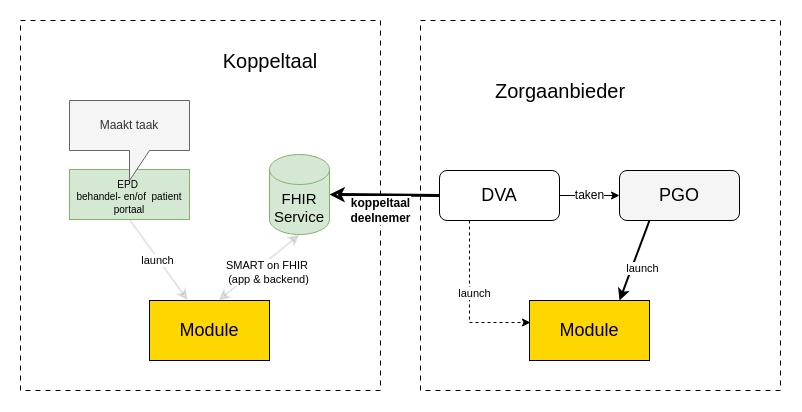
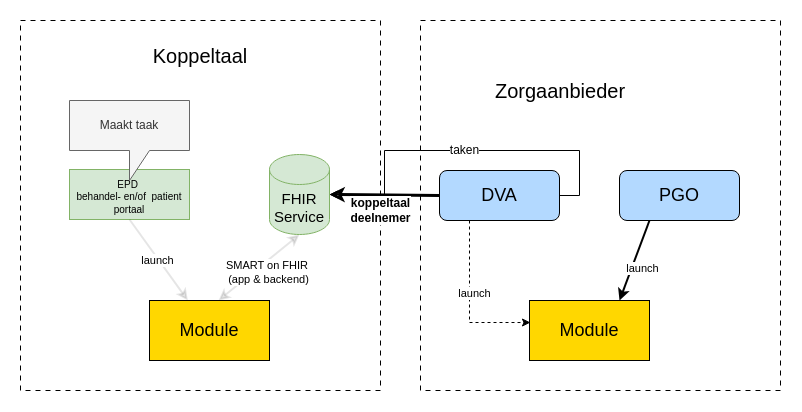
  <mxCell id="0" />
  <mxCell id="1" parent="0" />
  <mxCell id="2" value="" style="rounded=0;whiteSpace=wrap;html=1;dashed=1;dashPattern=5 5;fillColor=none;strokeColor=#000000;" parent="1" vertex="1"><mxGeometry x="20" y="20" width="360" height="370" as="geometry" /></mxCell>
  <mxCell id="3" value="" style="rounded=0;whiteSpace=wrap;html=1;dashed=1;dashPattern=5 5;fillColor=none;strokeColor=#000000;" parent="1" vertex="1"><mxGeometry x="420" y="20" width="360" height="370" as="geometry" /></mxCell>
- <mxCell id="4" value="Koppeltaal" style="text;html=1;strokeColor=none;fillColor=none;align=center;verticalAlign=middle;whiteSpace=wrap;rounded=0;fontSize=20;fontStyle=0;" parent="1" vertex="1"><mxGeometry x="210" y="45" width="120" height="30" as="geometry" /></mxCell>
+ <mxCell id="4" value="Koppeltaal" style="text;html=1;strokeColor=none;fillColor=none;align=center;verticalAlign=middle;whiteSpace=wrap;rounded=0;fontSize=20;fontStyle=0;" parent="1" vertex="1"><mxGeometry x="140" y="40" width="120" height="30" as="geometry" /></mxCell>
  <mxCell id="5" value="Zorgaanbieder" style="text;html=1;strokeColor=none;fillColor=none;align=center;verticalAlign=middle;whiteSpace=wrap;rounded=0;fontSize=20;fontStyle=0;" parent="1" vertex="1"><mxGeometry x="500" y="75" width="120" height="30" as="geometry" /></mxCell>
  <mxCell id="6" value="taken" style="edgeStyle=orthogonalEdgeStyle;rounded=0;orthogonalLoop=1;jettySize=auto;html=1;exitX=1;exitY=0.5;exitDx=0;exitDy=0;entryX=0;entryY=0.5;entryDx=0;entryDy=0;strokeColor=#000000;fontSize=12;" parent="1" edge="1"><mxGeometry relative="1" as="geometry"><mxPoint x="620" y="195" as="targetPoint" /></mxGeometry></mxCell>
- <mxCell id="7" value="DVA" style="rounded=1;whiteSpace=wrap;html=1;fillColor=#ffffff;strokeColor=#000000;fontSize=18;arcSize=15;" parent="1" vertex="1"><mxGeometry x="439" y="170" width="120" height="50" as="geometry" /></mxCell>
- <mxCell id="8" value="PGO" style="rounded=1;whiteSpace=wrap;html=1;fillColor=#f5f5f5;strokeColor=#000000;fontSize=18;arcSize=15;" parent="1" vertex="1"><mxGeometry x="619" y="170" width="120" height="50" as="geometry" /></mxCell>
+ <mxCell id="7" value="DVA" style="rounded=1;whiteSpace=wrap;html=1;fillColor=#B3D9FF;strokeColor=#000000;fontSize=18;arcSize=15;" parent="1" vertex="1"><mxGeometry x="439" y="170" width="120" height="50" as="geometry" /></mxCell>
+ <mxCell id="8" value="PGO" style="rounded=1;whiteSpace=wrap;html=1;fillColor=#B3D9FF;strokeColor=#000000;fontSize=18;arcSize=15;" parent="1" vertex="1"><mxGeometry x="619" y="170" width="120" height="50" as="geometry" /></mxCell>
  <mxCell id="9" value="Module" style="rounded=0;whiteSpace=wrap;html=1;fillColor=#FFD700;strokeColor=#000000;fontSize=18;" parent="1" vertex="1"><mxGeometry x="529" y="300" width="120" height="60" as="geometry" /></mxCell>
  <mxCell id="10" value="&lt;b&gt;koppeltaal&lt;/b&gt;&lt;div&gt;&lt;b&gt;deelnemer&lt;/b&gt;&lt;/div&gt;" style="rounded=0;orthogonalLoop=1;jettySize=auto;html=1;entryX=0;entryY=0.5;entryDx=0;entryDy=0;strokeColor=#000000;fontSize=12;startArrow=classic;startFill=0;endArrow=none;strokeWidth=3;elbow=vertical;exitX=1;exitY=0.5;exitDx=0;exitDy=0;exitPerimeter=0;" parent="1" edge="1" source="19"><mxGeometry x="-0.076" y="-16" relative="1" as="geometry"><mxPoint x="390" y="260" as="sourcePoint" /><mxPoint x="439" y="195" as="targetPoint" /><mxPoint as="offset" /></mxGeometry></mxCell>
- <mxCell id="11" value="taken" style="edgeStyle=orthogonalEdgeStyle;rounded=0;orthogonalLoop=1;jettySize=auto;html=1;exitX=1;exitY=0.5;exitDx=0;exitDy=0;entryX=0;entryY=0.5;entryDx=0;entryDy=0;strokeColor=#000000;fontSize=12;" parent="1" source="7" target="8" edge="1"><mxGeometry relative="1" as="geometry" /></mxCell>
+ <mxCell id="11" value="taken" style="edgeStyle=orthogonalEdgeStyle;rounded=0;orthogonalLoop=1;jettySize=auto;html=1;exitX=1;exitY=0.5;exitDx=0;exitDy=0;strokeColor=#000000;fontSize=12;" parent="1" source="7" target="19" edge="1"><mxGeometry relative="1" as="geometry" /></mxCell>
  <mxCell id="12" value="launch" style="rounded=0;orthogonalLoop=1;jettySize=auto;html=1;exitX=0.25;exitY=1;exitDx=0;exitDy=0;strokeColor=#000000;strokeWidth=2;fontSize=11;entryX=0.75;entryY=0;entryDx=0;entryDy=0;" parent="1" source="8" target="9" edge="1"><mxGeometry x="0.1" y="10" relative="1" as="geometry"><mxPoint as="offset" /><mxPoint x="619" y="290" as="targetPoint" /></mxGeometry></mxCell>
  <mxCell id="13" value="launch" style="rounded=0;orthogonalLoop=1;jettySize=auto;html=1;exitX=0.25;exitY=1;exitDx=0;exitDy=0;entryX=0.008;entryY=0.367;entryDx=0;entryDy=0;strokeColor=#000000;dashed=1;dashPattern=3 3;fontSize=11;entryPerimeter=0;edgeStyle=orthogonalEdgeStyle;" parent="1" source="7" target="9" edge="1"><mxGeometry x="-0.1" y="5" relative="1" as="geometry"><mxPoint as="offset" /></mxGeometry></mxCell>
  <mxCell id="14" value="&lt;div style=&quot;line-height: 70%;&quot;&gt;&lt;font style=&quot;font-size: 10px; line-height: 70%;&quot;&gt;EPD&amp;nbsp;&lt;/font&gt;&lt;div&gt;&lt;font style=&quot;font-size: 10px; line-height: 70%;&quot;&gt;behandel- en/of&amp;nbsp; patient portaal&lt;/font&gt;&lt;span style=&quot;caret-color: rgba(0, 0, 0, 0); color: rgba(0, 0, 0, 0); font-family: monospace; font-size: 0px; text-align: start; text-wrap-mode: nowrap; line-height: 100%;&quot;&gt;%3CmxGraphModel%3E%3Croot%3E%3CmxCell%20id%3D%220%22%2F%3E%3CmxCell%20id%3D%221%22%20parent%3D%220%22%2F%3E%3CmxCell%20id%3D%222%22%20value%3D%22EPD%22%20style%3D%22rounded%3D0%3BwhiteSpace%3Dwrap%3Bhtml%3D1%3BfillColor%3D%2390EE90%3BstrokeColor%3D%23000000%3BfontSize%3D18%3B%22%20vertex%3D%221%22%20parent%3D%221%22%3E%3CmxGeometry%20x%3D%22250%22%20y%3D%22180%22%20width%3D%22120%22%20height%3D%2250%22%20as%3D%22geometry%22%2F%3E%3C%2FmxCell%3E%3C%2Froot%3E%3C%2FmxGraphModel%3E&lt;/span&gt;&lt;/div&gt;&lt;/div&gt;" style="rounded=0;whiteSpace=wrap;html=1;fillColor=#d5e8d4;strokeColor=#82b366;fontSize=18;" parent="1" vertex="1"><mxGeometry x="69" y="169" width="120" height="50" as="geometry" /></mxCell>
  <mxCell id="15" value="Module" style="rounded=0;whiteSpace=wrap;html=1;fillColor=#FFD700;strokeColor=#000000;fontSize=18;" parent="1" vertex="1"><mxGeometry x="149" y="300" width="120" height="60" as="geometry" /></mxCell>
  <mxCell id="16" value="Maakt taak" style="shape=callout;whiteSpace=wrap;html=1;perimeter=calloutPerimeter;fillColor=#f5f5f5;strokeColor=#666666;fontColor=#333333;" parent="1" vertex="1"><mxGeometry x="69" y="100" width="120" height="80" as="geometry" /></mxCell>
  <mxCell id="17" value="SMART on FHIR&amp;nbsp;&lt;div&gt;(app &amp;amp; backend)&lt;/div&gt;" style="rounded=0;orthogonalLoop=1;jettySize=auto;html=1;entryX=0.575;entryY=0;entryDx=0;entryDy=0;strokeColor=#000000;strokeWidth=2;fontSize=11;startArrow=classic;startFill=1;entryPerimeter=0;exitX=0.5;exitY=1;exitDx=0;exitDy=0;exitPerimeter=0;opacity=10;" parent="1" source="19" target="15" edge="1"><mxGeometry x="-0.074" y="10" relative="1" as="geometry"><mxPoint as="offset" /><mxPoint x="259" y="220" as="sourcePoint" /><mxPoint x="99" y="390" as="targetPoint" /></mxGeometry></mxCell>
  <mxCell id="18" value="launch" style="rounded=0;orthogonalLoop=1;jettySize=auto;html=1;exitX=0.5;exitY=1;exitDx=0;exitDy=0;strokeColor=#000000;strokeWidth=2;fontSize=11;opacity=10;" parent="1" source="14" target="15" edge="1"><mxGeometry x="-0.007" y="-1" relative="1" as="geometry"><mxPoint as="offset" /><mxPoint x="639" y="380" as="targetPoint" /><mxPoint x="669" y="280" as="sourcePoint" /></mxGeometry></mxCell>
  <mxCell id="19" value="FHIR Service" style="shape=cylinder3;whiteSpace=wrap;html=1;boundedLbl=1;backgroundOutline=1;size=15;fillColor=#d5e8d4;strokeColor=#82b366;fontSize=15;" parent="1" vertex="1"><mxGeometry x="269" y="154" width="60" height="80" as="geometry" /></mxCell>
